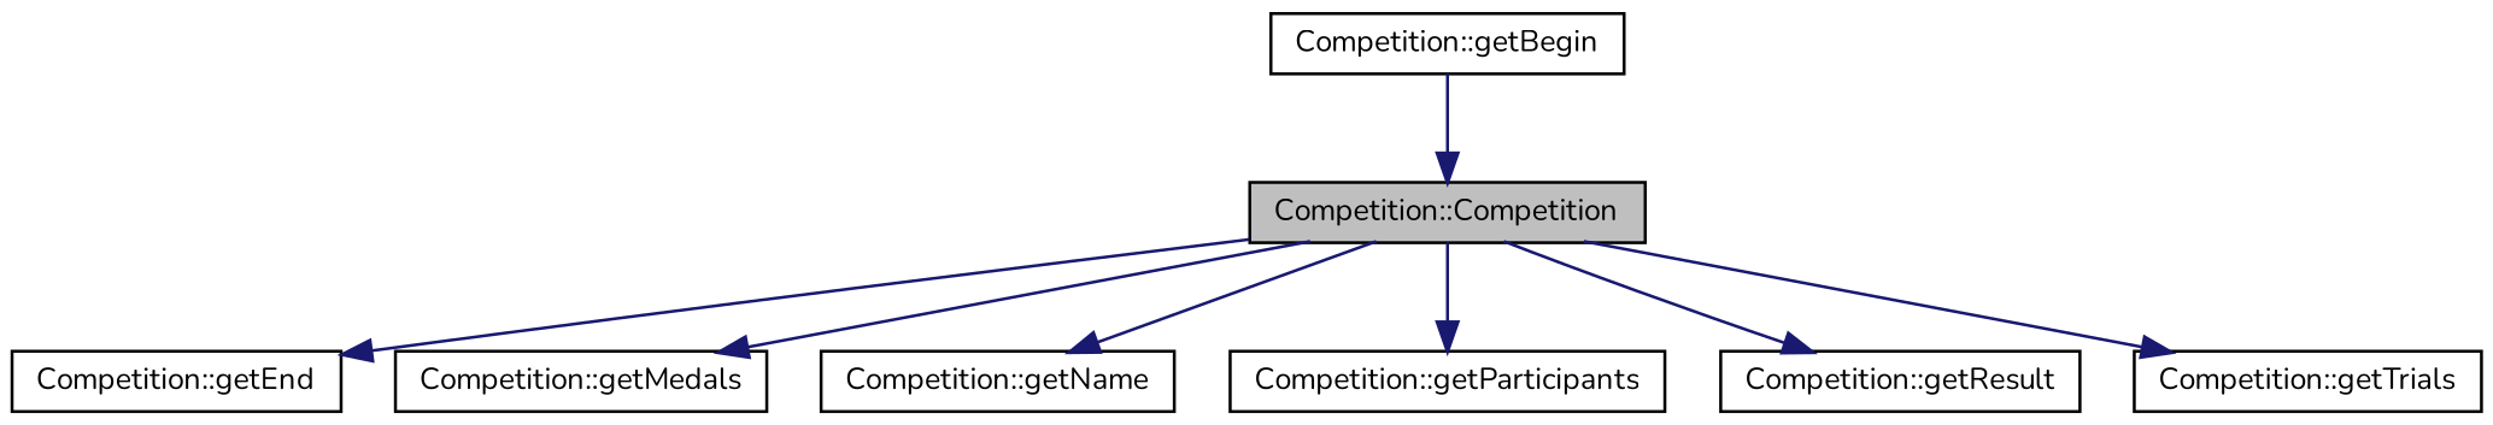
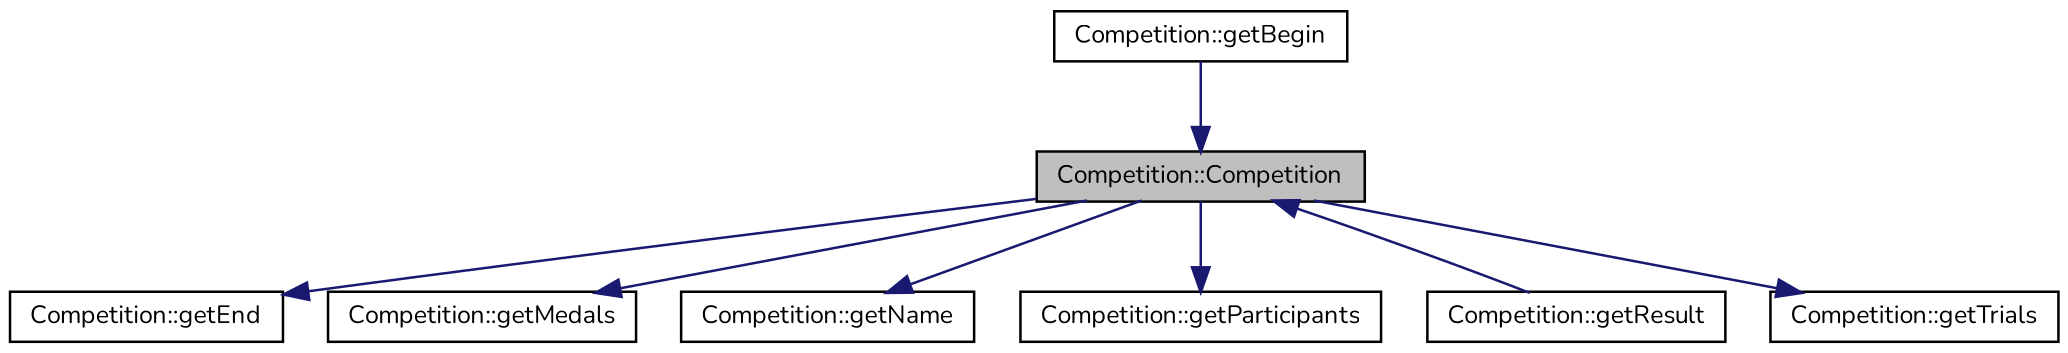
  digraph {
    fontname=Nunito
    rankdir=TB
    node [color=black fillcolor=white fontname=Nunito fontsize=10 shape=record style=filled]
    edge [color=midnightblue fontname=Nunito fontsize=10 labelfontname=Helvetica labelfontsize=10 style=solid]
    n1 [fillcolor=grey75 fontcolor=black height=0.2 label="Competition::Competition" width=0.4]
    n2 [height=0.2 label="Competition::getEnd" width=0.4]
    n3 [height=0.2 label="Competition::getMedals" width=0.4]
    n4 [height=0.2 label="Competition::getName" width=0.4]
    n5 [height=0.2 label="Competition::getParticipants" width=0.4]
    n6 [height=0.2 label="Competition::getResult" width=0.4]
    n7 [height=0.2 label="Competition::getTrials" width=0.4]
    n8 [height=0.2 label="Competition::getBegin" width=0.4]
    n1 -> n2
    n1 -> n3
    n1 -> n4
    n1 -> n5
-   n1 -> n6
+   n6 -> n1
    n1 -> n7
    n8 -> n1
  }
